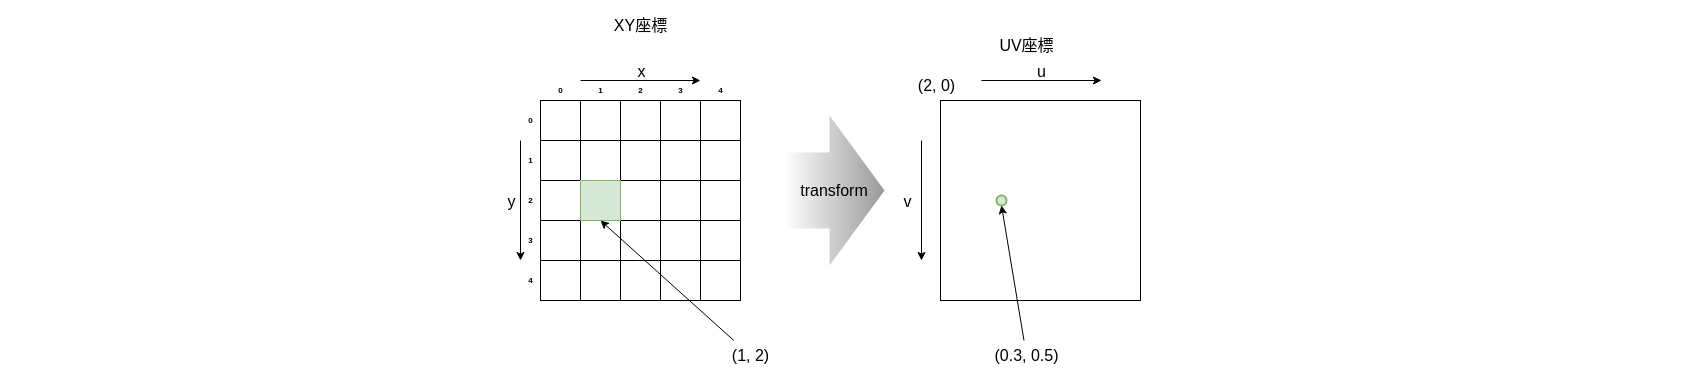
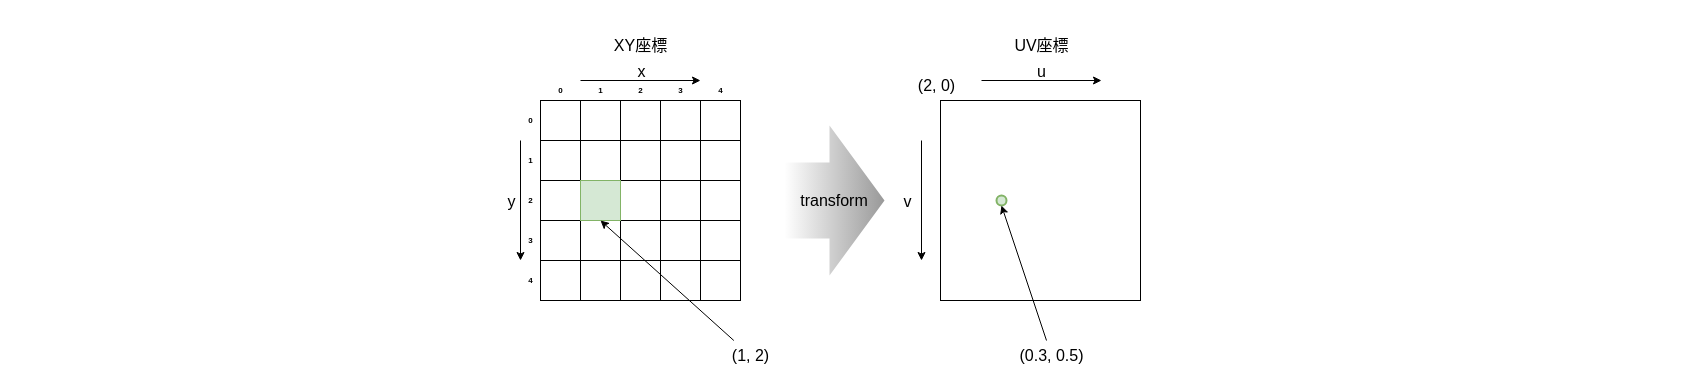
  <mxCell id="0" />
  <mxCell id="1" parent="0" />
  <mxCell id="2" value="" style="rounded=0;whiteSpace=wrap;html=1;" vertex="1" parent="1"><mxGeometry x="540" y="100" width="40" height="40" as="geometry" /></mxCell>
  <mxCell id="3" value="" style="rounded=0;whiteSpace=wrap;html=1;strokeColor=none;fillColor=none;" vertex="1" parent="1"><mxGeometry width="40" height="40" as="geometry" x="20" y="20" /></mxCell>
  <mxCell id="4" value="" style="rounded=0;whiteSpace=wrap;html=1;strokeColor=none;fillColor=none;" vertex="1" parent="1"><mxGeometry x="1620" width="40" height="40" as="geometry" y="20" /></mxCell>
  <mxCell id="5" value="" style="rounded=0;whiteSpace=wrap;html=1;" vertex="1" parent="1"><mxGeometry x="540" y="140" width="40" height="40" as="geometry" /></mxCell>
  <mxCell id="6" value="" style="rounded=0;whiteSpace=wrap;html=1;" vertex="1" parent="1"><mxGeometry x="540" y="180" width="40" height="40" as="geometry" /></mxCell>
  <mxCell id="7" value="" style="rounded=0;whiteSpace=wrap;html=1;" vertex="1" parent="1"><mxGeometry x="540" y="220" width="40" height="40" as="geometry" /></mxCell>
  <mxCell id="8" value="" style="rounded=0;whiteSpace=wrap;html=1;" vertex="1" parent="1"><mxGeometry x="540" y="260" width="40" height="40" as="geometry" /></mxCell>
  <mxCell id="9" value="" style="rounded=0;whiteSpace=wrap;html=1;" vertex="1" parent="1"><mxGeometry x="580" y="100" width="40" height="40" as="geometry" /></mxCell>
  <mxCell id="10" value="" style="rounded=0;whiteSpace=wrap;html=1;" vertex="1" parent="1"><mxGeometry x="580" y="140" width="40" height="40" as="geometry" /></mxCell>
  <mxCell id="11" value="" style="rounded=0;whiteSpace=wrap;html=1;" vertex="1" parent="1"><mxGeometry x="580" y="220" width="40" height="40" as="geometry" /></mxCell>
  <mxCell id="12" value="" style="rounded=0;whiteSpace=wrap;html=1;" vertex="1" parent="1"><mxGeometry x="580" y="260" width="40" height="40" as="geometry" /></mxCell>
  <mxCell id="13" value="" style="rounded=0;whiteSpace=wrap;html=1;" vertex="1" parent="1"><mxGeometry x="620" y="100" width="40" height="40" as="geometry" /></mxCell>
  <mxCell id="14" value="" style="rounded=0;whiteSpace=wrap;html=1;" vertex="1" parent="1"><mxGeometry x="620" y="140" width="40" height="40" as="geometry" /></mxCell>
  <mxCell id="15" value="" style="rounded=0;whiteSpace=wrap;html=1;" vertex="1" parent="1"><mxGeometry x="620" y="180" width="40" height="40" as="geometry" /></mxCell>
  <mxCell id="16" value="" style="rounded=0;whiteSpace=wrap;html=1;" vertex="1" parent="1"><mxGeometry x="620" y="220" width="40" height="40" as="geometry" /></mxCell>
  <mxCell id="17" value="" style="rounded=0;whiteSpace=wrap;html=1;" vertex="1" parent="1"><mxGeometry x="620" y="260" width="40" height="40" as="geometry" /></mxCell>
  <mxCell id="18" value="" style="rounded=0;whiteSpace=wrap;html=1;" vertex="1" parent="1"><mxGeometry x="660" y="100" width="40" height="40" as="geometry" /></mxCell>
  <mxCell id="19" value="" style="rounded=0;whiteSpace=wrap;html=1;" vertex="1" parent="1"><mxGeometry x="660" y="140" width="40" height="40" as="geometry" /></mxCell>
  <mxCell id="20" value="" style="rounded=0;whiteSpace=wrap;html=1;" vertex="1" parent="1"><mxGeometry x="660" y="180" width="40" height="40" as="geometry" /></mxCell>
  <mxCell id="21" value="" style="rounded=0;whiteSpace=wrap;html=1;" vertex="1" parent="1"><mxGeometry x="660" y="220" width="40" height="40" as="geometry" /></mxCell>
  <mxCell id="22" value="" style="rounded=0;whiteSpace=wrap;html=1;" vertex="1" parent="1"><mxGeometry x="660" y="260" width="40" height="40" as="geometry" /></mxCell>
  <mxCell id="23" value="" style="rounded=0;whiteSpace=wrap;html=1;" vertex="1" parent="1"><mxGeometry x="700" y="100" width="40" height="40" as="geometry" /></mxCell>
  <mxCell id="24" value="" style="rounded=0;whiteSpace=wrap;html=1;" vertex="1" parent="1"><mxGeometry x="700" y="140" width="40" height="40" as="geometry" /></mxCell>
  <mxCell id="25" value="" style="rounded=0;whiteSpace=wrap;html=1;" vertex="1" parent="1"><mxGeometry x="700" y="180" width="40" height="40" as="geometry" /></mxCell>
  <mxCell id="26" value="" style="rounded=0;whiteSpace=wrap;html=1;" vertex="1" parent="1"><mxGeometry x="700" y="220" width="40" height="40" as="geometry" /></mxCell>
  <mxCell id="27" value="" style="rounded=0;whiteSpace=wrap;html=1;" vertex="1" parent="1"><mxGeometry x="700" y="260" width="40" height="40" as="geometry" /></mxCell>
  <mxCell id="28" value="" style="rounded=0;whiteSpace=wrap;html=1;fillColor=#d5e8d4;strokeColor=#82b366;" vertex="1" parent="1"><mxGeometry x="580" y="180" width="40" height="40" as="geometry" /></mxCell>
- <mxCell id="29" value="XY座標" style="text;html=1;align=center;verticalAlign=middle;resizable=0;points=[];autosize=1;strokeColor=none;fillColor=none;fontSize=16;" vertex="1" parent="1"><mxGeometry x="600" y="10" width="80" height="30" as="geometry" /></mxCell>
- <mxCell id="30" value="UV座標" style="text;html=1;align=center;verticalAlign=middle;resizable=0;points=[];autosize=1;strokeColor=none;fillColor=none;fontSize=16;" vertex="1" parent="1"><mxGeometry x="986" y="30" width="80" height="30" as="geometry" /></mxCell>
+ <mxCell id="29" value="XY座標" style="text;html=1;align=center;verticalAlign=middle;resizable=0;points=[];autosize=1;strokeColor=none;fillColor=none;fontSize=16;" vertex="1" parent="1"><mxGeometry x="600" y="30" width="80" height="30" as="geometry" /></mxCell>
+ <mxCell id="30" value="UV座標" style="text;html=1;align=center;verticalAlign=middle;resizable=0;points=[];autosize=1;strokeColor=none;fillColor=none;fontSize=16;" vertex="1" parent="1"><mxGeometry x="1001" y="30" width="80" height="30" as="geometry" /></mxCell>
  <mxCell id="31" value="" style="endArrow=classic;html=1;rounded=0;" edge="1" parent="1"><mxGeometry width="50" height="50" relative="1" as="geometry"><mxPoint x="520" y="140" as="sourcePoint" /><mxPoint x="520" y="260" as="targetPoint" /></mxGeometry></mxCell>
  <mxCell id="32" value="y" style="edgeLabel;html=1;align=center;verticalAlign=middle;resizable=0;points=[];labelBackgroundColor=none;fontSize=16;" vertex="1" connectable="0" parent="31"><mxGeometry x="-0.028" y="-1" relative="1" as="geometry"><mxPoint x="-9" y="2" as="offset" /></mxGeometry></mxCell>
  <mxCell id="33" value="" style="endArrow=classic;html=1;rounded=0;" edge="1" parent="1"><mxGeometry width="50" height="50" relative="1" as="geometry"><mxPoint x="921" y="140" as="sourcePoint" /><mxPoint x="921" y="260" as="targetPoint" /></mxGeometry></mxCell>
  <mxCell id="34" value="v" style="edgeLabel;html=1;align=center;verticalAlign=middle;resizable=0;points=[];fontSize=16;labelBackgroundColor=none;" vertex="1" connectable="0" parent="33"><mxGeometry x="0.019" y="-1" relative="1" as="geometry"><mxPoint x="-14" y="-1" as="offset" /></mxGeometry></mxCell>
  <mxCell id="35" value="" style="endArrow=classic;html=1;rounded=0;fontSize=16;" edge="1" parent="1"><mxGeometry width="50" height="50" relative="1" as="geometry"><mxPoint x="981" y="80" as="sourcePoint" /><mxPoint x="1101" y="80" as="targetPoint" /></mxGeometry></mxCell>
  <mxCell id="36" value="u" style="edgeLabel;html=1;align=center;verticalAlign=middle;resizable=0;points=[];labelBackgroundColor=none;fontSize=16;" vertex="1" connectable="0" parent="35"><mxGeometry x="-0.4" y="1" relative="1" as="geometry"><mxPoint x="23" y="-9" as="offset" /></mxGeometry></mxCell>
  <mxCell id="37" value="" style="endArrow=classic;html=1;rounded=0;" edge="1" parent="1"><mxGeometry width="50" height="50" relative="1" as="geometry"><mxPoint x="580" y="80" as="sourcePoint" /><mxPoint x="700" y="80" as="targetPoint" /></mxGeometry></mxCell>
  <mxCell id="38" value="x" style="edgeLabel;html=1;align=center;verticalAlign=middle;resizable=0;points=[];labelBackgroundColor=none;fontSize=16;" vertex="1" connectable="0" parent="37"><mxGeometry x="-0.092" y="2" relative="1" as="geometry"><mxPoint x="6" y="-8" as="offset" /></mxGeometry></mxCell>
  <mxCell id="39" value="" style="endArrow=classic;html=1;rounded=0;entryX=0.5;entryY=1;entryDx=0;entryDy=0;" edge="1" parent="1" source="40" target="28"><mxGeometry width="50" height="50" relative="1" as="geometry"><mxPoint x="650" y="350" as="sourcePoint" /><mxPoint x="760" y="220" as="targetPoint" /></mxGeometry></mxCell>
  <mxCell id="40" value="(1, 2)" style="text;html=1;align=center;verticalAlign=middle;resizable=0;points=[];autosize=1;strokeColor=none;fillColor=none;fontSize=16;" vertex="1" parent="1"><mxGeometry x="720" y="340" width="60" height="30" as="geometry" /></mxCell>
- <mxCell id="41" value="(0.3, 0.5)" style="text;html=1;align=center;verticalAlign=middle;resizable=0;points=[];autosize=1;strokeColor=none;fillColor=none;fontSize=16;" vertex="1" parent="1"><mxGeometry x="981" y="340" width="90" height="30" as="geometry" /></mxCell>
+ <mxCell id="41" value="(0.3, 0.5)" style="text;html=1;align=center;verticalAlign=middle;resizable=0;points=[];autosize=1;strokeColor=none;fillColor=none;fontSize=16;" vertex="1" parent="1"><mxGeometry x="1006" y="340" width="90" height="30" as="geometry" /></mxCell>
  <mxCell id="42" value="" style="rounded=0;whiteSpace=wrap;html=1;" vertex="1" parent="1"><mxGeometry x="940" y="100" width="200" height="200" as="geometry" /></mxCell>
  <mxCell id="43" value="" style="ellipse;whiteSpace=wrap;html=1;aspect=fixed;strokeWidth=2;fillColor=#d5e8d4;strokeColor=#82b366;" vertex="1" parent="1"><mxGeometry x="996" y="195" width="10" height="10" as="geometry" /></mxCell>
  <mxCell id="44" value="" style="endArrow=classic;html=1;rounded=0;entryX=0.5;entryY=1;entryDx=0;entryDy=0;" edge="1" parent="1" source="41" target="43"><mxGeometry width="50" height="50" relative="1" as="geometry"><mxPoint x="1041" y="350" as="sourcePoint" /><mxPoint x="1007.452" y="220" as="targetPoint" /></mxGeometry></mxCell>
- <mxCell id="45" value="transform" style="shape=singleArrow;whiteSpace=wrap;html=1;arrowWidth=0.507;arrowSize=0.55;fontSize=16;gradientColor=#999999;gradientDirection=east;strokeColor=none;" vertex="1" parent="1"><mxGeometry x="784" y="115" width="100" height="150" as="geometry" /></mxCell>
+ <mxCell id="45" value="transform" style="shape=singleArrow;whiteSpace=wrap;html=1;arrowWidth=0.507;arrowSize=0.55;fontSize=16;gradientColor=#999999;gradientDirection=east;strokeColor=none;" vertex="1" parent="1"><mxGeometry x="784" y="125" width="100" height="150" as="geometry" /></mxCell>
  <mxCell id="46" value="(2, 0)" style="text;html=1;align=center;verticalAlign=middle;resizable=0;points=[];autosize=1;strokeColor=none;fillColor=none;fontSize=16;" vertex="1" parent="1"><mxGeometry x="906" y="70" width="60" height="30" as="geometry" /></mxCell>
  <mxCell id="47" value="0" style="text;html=1;align=center;verticalAlign=middle;resizable=0;points=[];autosize=1;strokeColor=none;fillColor=none;fontSize=8;fontStyle=1" vertex="1" parent="1"><mxGeometry x="545" y="80" width="30" height="20" as="geometry" /></mxCell>
  <mxCell id="48" value="1" style="text;html=1;align=center;verticalAlign=middle;resizable=0;points=[];autosize=1;strokeColor=none;fillColor=none;fontSize=8;fontStyle=1" vertex="1" parent="1"><mxGeometry x="585" y="80" width="30" height="20" as="geometry" /></mxCell>
  <mxCell id="49" value="2" style="text;html=1;align=center;verticalAlign=middle;resizable=0;points=[];autosize=1;strokeColor=none;fillColor=none;fontSize=8;fontStyle=1" vertex="1" parent="1"><mxGeometry x="625" y="80" width="30" height="20" as="geometry" /></mxCell>
  <mxCell id="50" value="3" style="text;html=1;align=center;verticalAlign=middle;resizable=0;points=[];autosize=1;strokeColor=none;fillColor=none;fontSize=8;fontStyle=1" vertex="1" parent="1"><mxGeometry x="665" y="80" width="30" height="20" as="geometry" /></mxCell>
  <mxCell id="51" value="4" style="text;html=1;align=center;verticalAlign=middle;resizable=0;points=[];autosize=1;strokeColor=none;fillColor=none;fontSize=8;fontStyle=1" vertex="1" parent="1"><mxGeometry x="705" y="80" width="30" height="20" as="geometry" /></mxCell>
  <mxCell id="52" value="0" style="text;html=1;align=center;verticalAlign=middle;resizable=0;points=[];autosize=1;strokeColor=none;fillColor=none;fontSize=8;fontStyle=1" vertex="1" parent="1"><mxGeometry x="515" y="110" width="30" height="20" as="geometry" /></mxCell>
  <mxCell id="53" value="1" style="text;html=1;align=center;verticalAlign=middle;resizable=0;points=[];autosize=1;strokeColor=none;fillColor=none;fontSize=8;fontStyle=1" vertex="1" parent="1"><mxGeometry x="515" y="150" width="30" height="20" as="geometry" /></mxCell>
  <mxCell id="54" value="2" style="text;html=1;align=center;verticalAlign=middle;resizable=0;points=[];autosize=1;strokeColor=none;fillColor=none;fontSize=8;fontStyle=1" vertex="1" parent="1"><mxGeometry x="515" y="190" width="30" height="20" as="geometry" /></mxCell>
  <mxCell id="55" value="3" style="text;html=1;align=center;verticalAlign=middle;resizable=0;points=[];autosize=1;strokeColor=none;fillColor=none;fontSize=8;fontStyle=1" vertex="1" parent="1"><mxGeometry x="515" y="230" width="30" height="20" as="geometry" /></mxCell>
  <mxCell id="56" value="4" style="text;html=1;align=center;verticalAlign=middle;resizable=0;points=[];autosize=1;strokeColor=none;fillColor=none;fontSize=8;fontStyle=1" vertex="1" parent="1"><mxGeometry x="515" y="270" width="30" height="20" as="geometry" /></mxCell>
